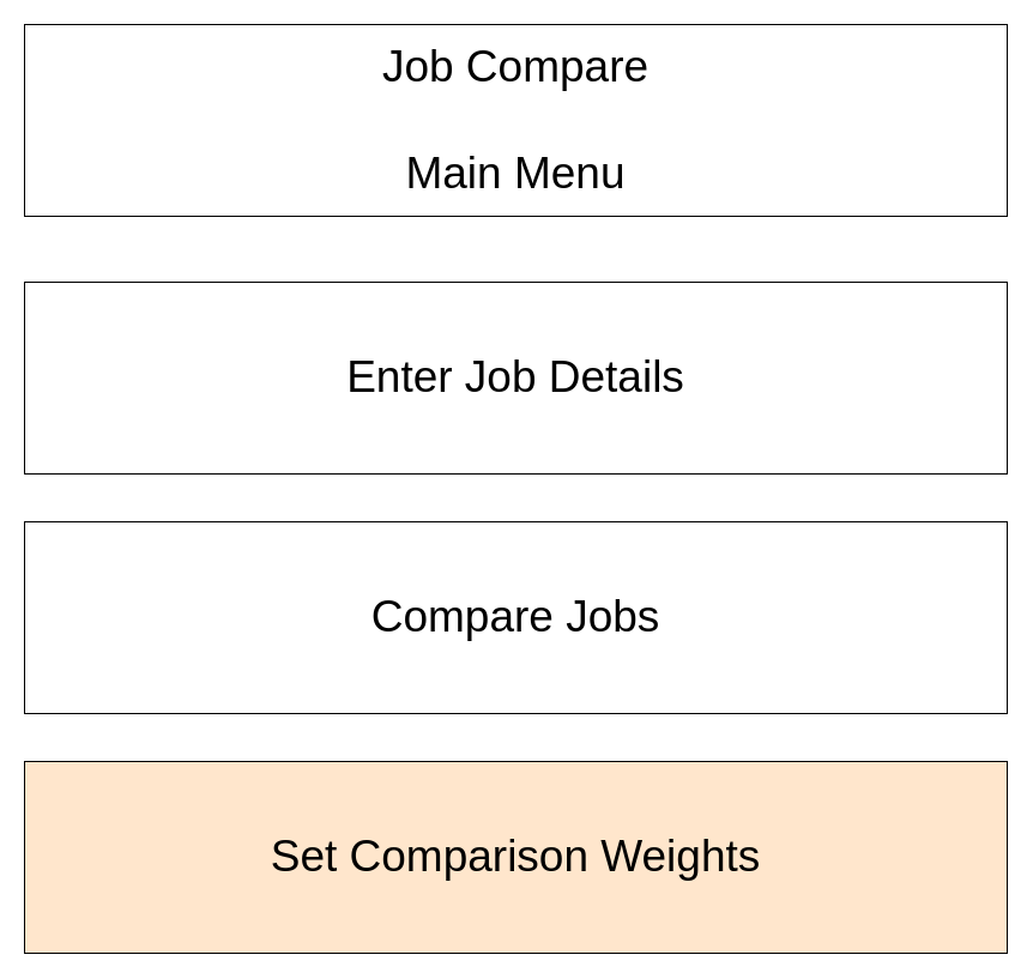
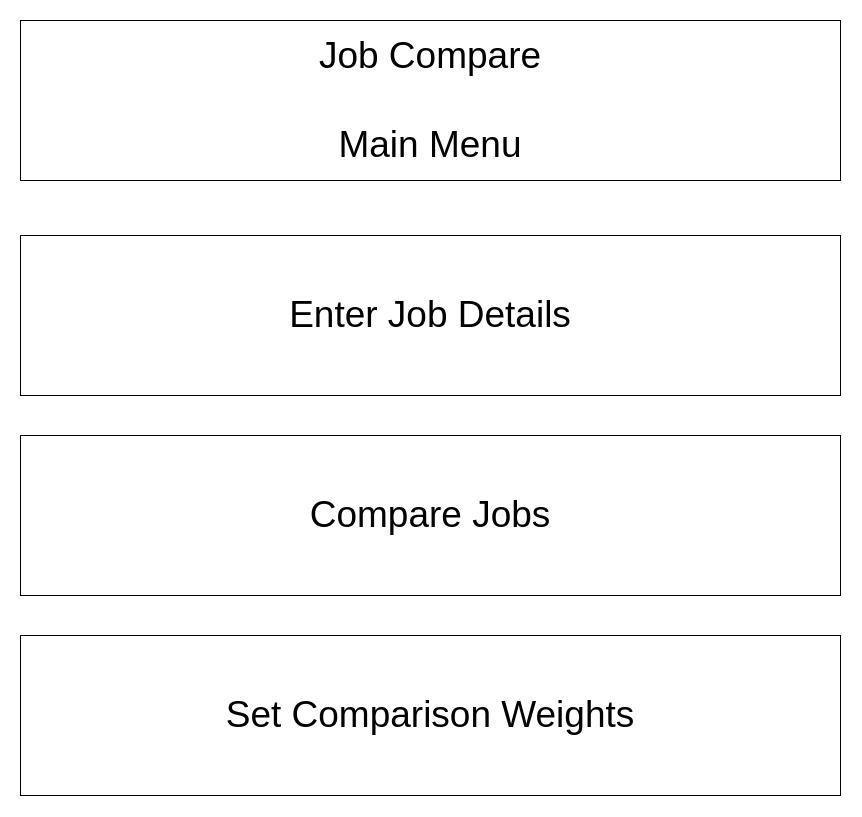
  <mxCell id="0" />
  <mxCell id="1" parent="0" />
  <mxCell id="2" value="&lt;font style=&quot;font-size: 37px&quot;&gt;Job Compare&lt;br&gt;&lt;br&gt;Main Menu&lt;/font&gt;" style="rounded=0;whiteSpace=wrap;html=1;" vertex="1" parent="1"><mxGeometry x="20" y="20" width="820" height="160" as="geometry" /></mxCell>
  <mxCell id="3" value="&lt;span style=&quot;font-size: 37px&quot;&gt;Enter Job Details&lt;/span&gt;" style="rounded=0;whiteSpace=wrap;html=1;" vertex="1" parent="1"><mxGeometry x="20" y="235" width="820" height="160" as="geometry" /></mxCell>
  <mxCell id="4" value="&lt;span style=&quot;font-size: 37px&quot;&gt;Compare Jobs&lt;/span&gt;&lt;span style=&quot;color: rgba(0 , 0 , 0 , 0) ; font-family: monospace ; font-size: 0px&quot;&gt;%3CmxGraphModel%3E%3Croot%3E%3CmxCell%20id%3D%220%22%2F%3E%3CmxCell%20id%3D%221%22%20parent%3D%220%22%2F%3E%3CmxCell%20id%3D%222%22%20value%3D%22%26lt%3Bspan%20style%3D%26quot%3Bfont-size%3A%2037px%26quot%3B%26gt%3BEnter%20Job%20Details%26lt%3B%2Fspan%26gt%3B%22%20style%3D%22rounded%3D0%3BwhiteSpace%3Dwrap%3Bhtml%3D1%3B%22%20vertex%3D%221%22%20parent%3D%221%22%3E%3CmxGeometry%20x%3D%2240%22%20y%3D%22240%22%20width%3D%22820%22%20height%3D%22160%22%20as%3D%22geometry%22%2F%3E%3C%2FmxCell%3E%3C%2Froot%3E%3C%2FmxGraphModel%3E&lt;/span&gt;" style="rounded=0;whiteSpace=wrap;html=1;" vertex="1" parent="1"><mxGeometry x="20" y="435" width="820" height="160" as="geometry" /></mxCell>
- <mxCell id="5" value="&lt;span style=&quot;font-size: 37px&quot;&gt;Set Comparison Weights&lt;/span&gt;" style="rounded=0;whiteSpace=wrap;html=1;fillColor=#ffe6cc;" vertex="1" parent="1"><mxGeometry x="20" y="635" width="820" height="160" as="geometry" /></mxCell>
+ <mxCell id="5" value="&lt;span style=&quot;font-size: 37px&quot;&gt;Set Comparison Weights&lt;/span&gt;" style="rounded=0;whiteSpace=wrap;html=1;" vertex="1" parent="1"><mxGeometry x="20" y="635" width="820" height="160" as="geometry" /></mxCell>
  <mxCell id="6" value="&lt;span style=&quot;font-size: 37px&quot;&gt;Enter Job Details&lt;/span&gt;" style="rounded=0;whiteSpace=wrap;html=1;" vertex="1" parent="1"><mxGeometry x="20" y="235" width="820" height="160" as="geometry" /></mxCell>
  <mxCell id="7" value="&lt;span style=&quot;font-size: 37px&quot;&gt;Compare Jobs&lt;/span&gt;&lt;span style=&quot;color: rgba(0 , 0 , 0 , 0) ; font-family: monospace ; font-size: 0px&quot;&gt;%3CmxGraphModel%3E%3Croot%3E%3CmxCell%20id%3D%220%22%2F%3E%3CmxCell%20id%3D%221%22%20parent%3D%220%22%2F%3E%3CmxCell%20id%3D%222%22%20value%3D%22%26lt%3Bspan%20style%3D%26quot%3Bfont-size%3A%2037px%26quot%3B%26gt%3BEnter%20Job%20Details%26lt%3B%2Fspan%26gt%3B%22%20style%3D%22rounded%3D0%3BwhiteSpace%3Dwrap%3Bhtml%3D1%3B%22%20vertex%3D%221%22%20parent%3D%221%22%3E%3CmxGeometry%20x%3D%2240%22%20y%3D%22240%22%20width%3D%22820%22%20height%3D%22160%22%20as%3D%22geometry%22%2F%3E%3C%2FmxCell%3E%3C%2Froot%3E%3C%2FmxGraphModel%3E&lt;/span&gt;" style="rounded=0;whiteSpace=wrap;html=1;" vertex="1" parent="1"><mxGeometry x="20" y="435" width="820" height="160" as="geometry" /></mxCell>
